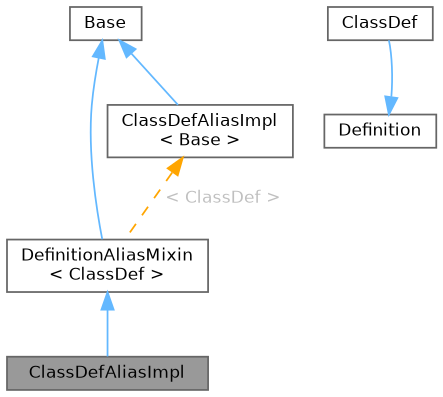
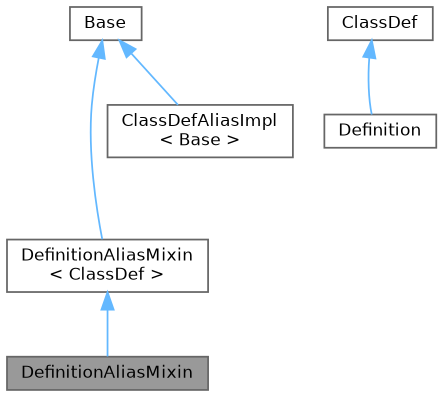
  digraph {
    node [color=gray40 fillcolor=white fontname=Helvetica fontsize=10 shape=box style=filled]
    edge [color=steelblue1 dir=back fontname=Helvetica fontsize=10 labelfontname=Helvetica labelfontsize=10 style=solid]
-   n1 [fillcolor=grey60 fontcolor=black height=0.2 label=ClassDefAliasImpl width=0.4]
+   n1 [fillcolor=grey60 fontcolor=black height=0.2 label=DefinitionAliasMixin width=0.4]
    n2 [height=0.2 label="DefinitionAliasMixin\l\< ClassDef \>" width=0.4]
    n3 [height=0.2 label=ClassDef width=0.4]
    n4 [height=0.2 label=Definition width=0.4]
    n5 [height=0.2 label="ClassDefAliasImpl\l\< Base \>" width=0.4]
    n6 [height=0.2 label=Base width=0.4]
    n2 -> n1
-   n4 -> n3
-   n5 -> n2 [color=orange fontcolor=grey label=" \< ClassDef \>" style=dashed]
+   n3 -> n4
    n6 -> n2
    n6 -> n5
  }
